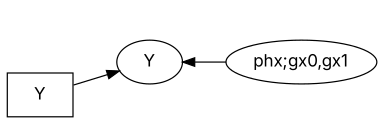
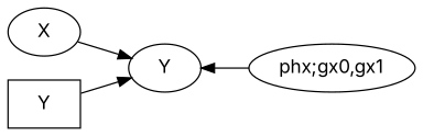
  digraph {
    rankdir=LR
    fontname=Inter
    node [shape=ellipse fontname=Inter]
    edge [fontname=Inter]
    n1 [label="phx;gx0,gx1"]
+   n2 [label=X]
    n3 [label=Y]
    n4 [label=Y shape=box]
    subgraph sub_1 {
      rank=sink
      n1
    }
    n1 -> n3
+   n2 -> n3
    n4 -> n3
  }
